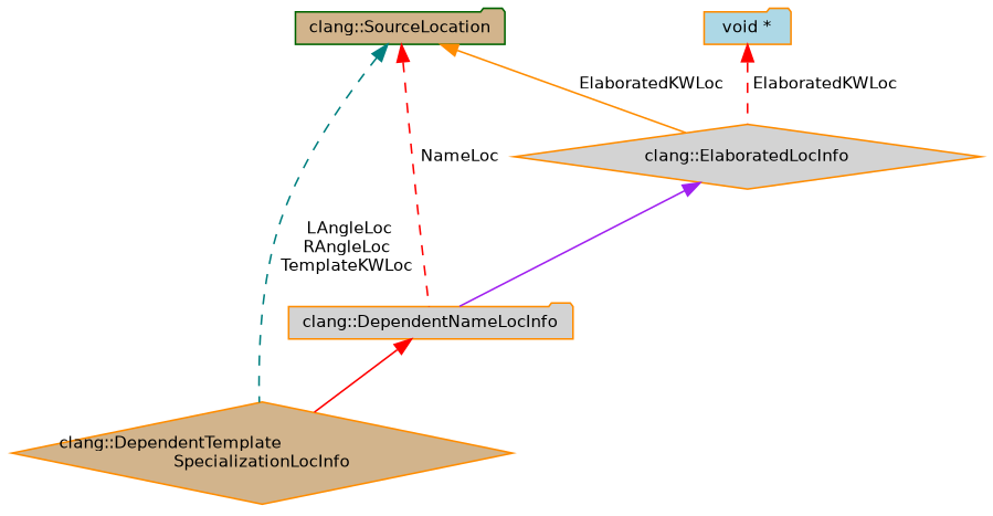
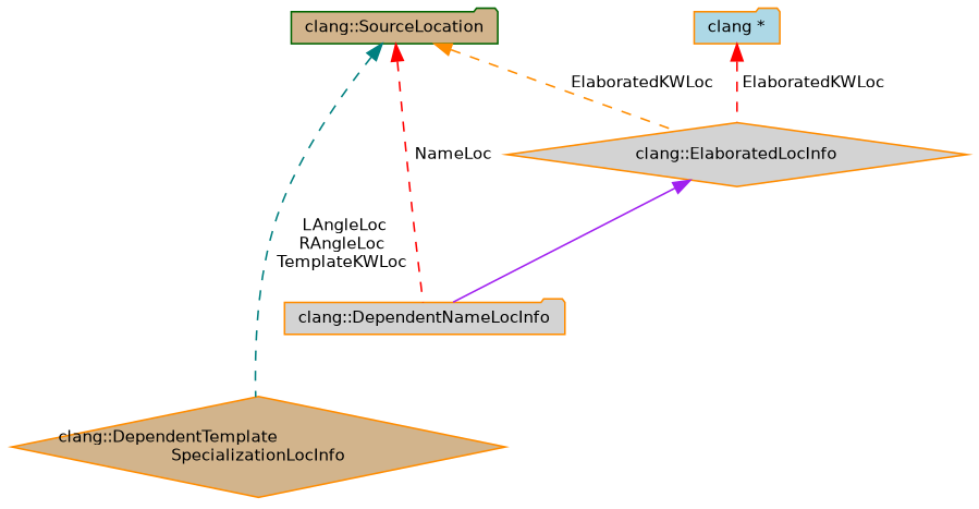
  digraph {
    node [color=darkorange fillcolor=tan fontname=Helvetica fontsize=10 shape=folder style=filled]
    edge [color=red dir=back fontname=Helvetica fontsize=10 labelfontname=Helvetica labelfontsize=10 style=dashed]
    n1 [fontcolor=black height=0.2 label="clang::DependentTemplate\lSpecializationLocInfo" shape=diamond width=0.4]
    n2 [fillcolor=lightgrey height=0.2 label="clang::DependentNameLocInfo" width=0.4]
    n3 [fillcolor=lightgrey height=0.2 label="clang::ElaboratedLocInfo" shape=diamond width=0.4]
    n4 [color=darkgreen height=0.2 label="clang::SourceLocation" width=0.4]
-   n5 [fillcolor=lightblue height=0.2 label="void *" width=0.4]
-   n2 -> n1 [style=solid]
+   n5 [fillcolor=lightblue height=0.2 label="clang *" width=0.4]
    n3 -> n2 [color=purple style=solid]
    n4 -> n1 [color=teal label=" LAngleLoc\nRAngleLoc\nTemplateKWLoc"]
    n4 -> n2 [label=" NameLoc"]
-   n4 -> n3 [color=darkorange label=" ElaboratedKWLoc" style=solid]
+   n4 -> n3 [color=darkorange label=" ElaboratedKWLoc"]
    n5 -> n3 [label=" ElaboratedKWLoc"]
  }
